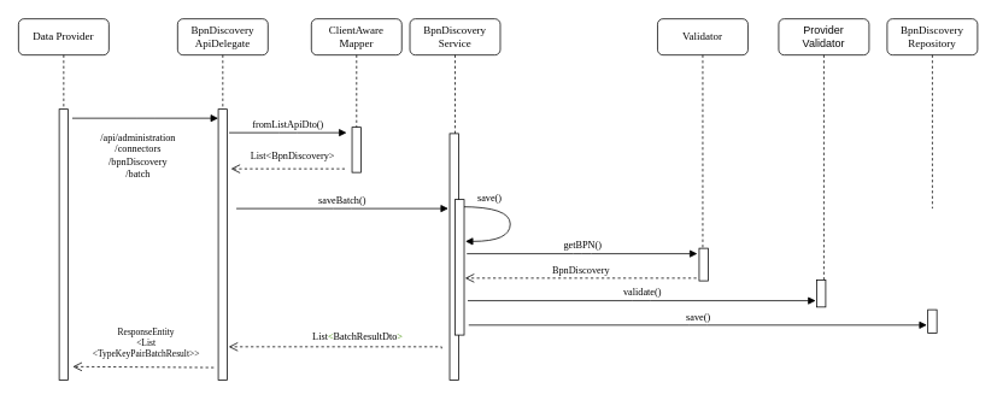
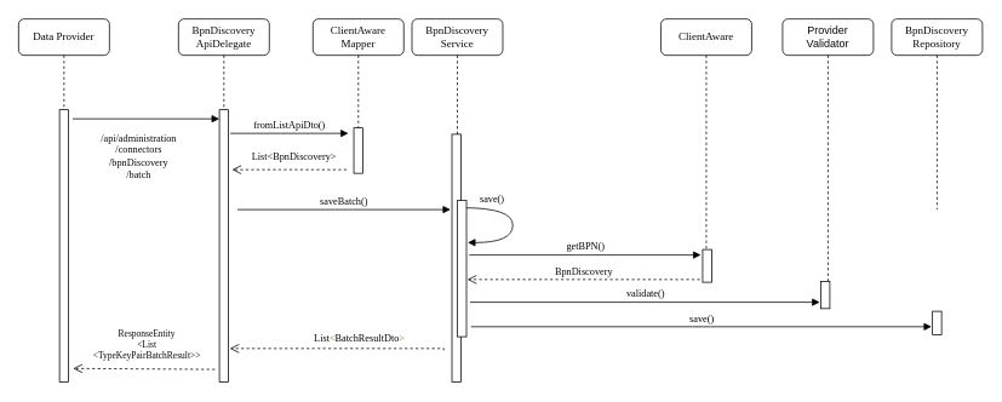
  <mxCell id="0" />
  <mxCell id="1" parent="0" />
  <mxCell id="2" value="&lt;div style=&quot;background-color: rgb(255, 255, 255); color: rgb(8, 8, 8);&quot;&gt;&lt;font face=&quot;Verdana&quot;&gt;BpnDiscovery&lt;/font&gt;&lt;/div&gt;&lt;div style=&quot;background-color: rgb(255, 255, 255); color: rgb(8, 8, 8);&quot;&gt;&lt;font face=&quot;Verdana&quot;&gt;ApiDelegate&lt;/font&gt;&lt;/div&gt;" style="shape=umlLifeline;perimeter=lifelinePerimeter;whiteSpace=wrap;html=1;container=1;collapsible=0;recursiveResize=0;outlineConnect=0;rounded=1;shadow=0;comic=0;labelBackgroundColor=none;strokeWidth=1;fontFamily=Verdana;fontSize=12;align=center;" parent="1" vertex="1"><mxGeometry x="196" y="20" width="100" height="400" as="geometry" /></mxCell>
  <mxCell id="3" value="" style="html=1;points=[];perimeter=orthogonalPerimeter;rounded=0;shadow=0;comic=0;labelBackgroundColor=none;strokeWidth=1;fontFamily=Verdana;fontSize=12;align=center;" parent="2" vertex="1"><mxGeometry x="45" y="100" width="10" height="300" as="geometry" /></mxCell>
  <mxCell id="4" value="&lt;div style=&quot;background-color: rgb(255, 255, 255); color: rgb(8, 8, 8);&quot;&gt;&lt;font face=&quot;Verdana&quot;&gt;BpnDiscovery&lt;/font&gt;&lt;/div&gt;&lt;div style=&quot;background-color: rgb(255, 255, 255); color: rgb(8, 8, 8);&quot;&gt;&lt;font face=&quot;Verdana&quot;&gt;Service&lt;/font&gt;&lt;/div&gt;" style="shape=umlLifeline;perimeter=lifelinePerimeter;whiteSpace=wrap;html=1;container=1;collapsible=0;recursiveResize=0;outlineConnect=0;rounded=1;shadow=0;comic=0;labelBackgroundColor=none;strokeWidth=1;fontFamily=Verdana;fontSize=12;align=center;" parent="1" vertex="1"><mxGeometry x="453" y="20" width="100" height="400" as="geometry" /></mxCell>
  <mxCell id="5" value="" style="html=1;points=[];perimeter=orthogonalPerimeter;rounded=0;shadow=0;comic=0;labelBackgroundColor=none;strokeWidth=1;fontFamily=Verdana;fontSize=12;align=center;" parent="4" vertex="1"><mxGeometry x="44" y="127" width="10" height="273" as="geometry" /></mxCell>
  <mxCell id="6" value="&lt;div style=&quot;background-color: rgb(255, 255, 255); color: rgb(8, 8, 8);&quot;&gt;&lt;font face=&quot;Verdana&quot;&gt;ClientAware&lt;/font&gt;&lt;/div&gt;&lt;div style=&quot;background-color: rgb(255, 255, 255); color: rgb(8, 8, 8);&quot;&gt;&lt;font face=&quot;Verdana&quot;&gt;Mapper&lt;/font&gt;&lt;/div&gt;" style="shape=umlLifeline;perimeter=lifelinePerimeter;whiteSpace=wrap;html=1;container=1;collapsible=0;recursiveResize=0;outlineConnect=0;rounded=1;shadow=0;comic=0;labelBackgroundColor=none;strokeWidth=1;fontFamily=Verdana;fontSize=12;align=center;" parent="1" vertex="1"><mxGeometry x="344" y="20" width="100" height="170" as="geometry" /></mxCell>
  <mxCell id="7" value="&lt;div style=&quot;background-color: rgb(255, 255, 255); color: rgb(8, 8, 8);&quot;&gt;&lt;font face=&quot;Verdana&quot;&gt;BpnDiscovery&lt;/font&gt;&lt;/div&gt;&lt;div style=&quot;background-color: rgb(255, 255, 255); color: rgb(8, 8, 8);&quot;&gt;&lt;font face=&quot;Verdana&quot;&gt;Repository&lt;/font&gt;&lt;/div&gt;" style="shape=umlLifeline;perimeter=lifelinePerimeter;whiteSpace=wrap;html=1;container=1;collapsible=0;recursiveResize=0;outlineConnect=0;rounded=1;shadow=0;comic=0;labelBackgroundColor=none;strokeWidth=1;fontFamily=Verdana;fontSize=12;align=center;" parent="1" vertex="1"><mxGeometry x="981" y="20" width="100" height="210" as="geometry" /></mxCell>
- <mxCell id="8" value="&lt;div style=&quot;background-color: rgb(255, 255, 255); color: rgb(8, 8, 8);&quot;&gt;&lt;font face=&quot;Verdana&quot;&gt;Validator&lt;/font&gt;&lt;/div&gt;" style="shape=umlLifeline;perimeter=lifelinePerimeter;whiteSpace=wrap;html=1;container=1;collapsible=0;recursiveResize=0;outlineConnect=0;rounded=1;shadow=0;comic=0;labelBackgroundColor=none;strokeWidth=1;fontFamily=Verdana;fontSize=12;align=center;" parent="1" vertex="1"><mxGeometry x="727" y="20" width="100" height="260" as="geometry" /></mxCell>
+ <mxCell id="8" value="&lt;div style=&quot;background-color: rgb(255, 255, 255); color: rgb(8, 8, 8);&quot;&gt;&lt;font face=&quot;Verdana&quot;&gt;ClientAware&lt;/font&gt;&lt;/div&gt;" style="shape=umlLifeline;perimeter=lifelinePerimeter;whiteSpace=wrap;html=1;container=1;collapsible=0;recursiveResize=0;outlineConnect=0;rounded=1;shadow=0;comic=0;labelBackgroundColor=none;strokeWidth=1;fontFamily=Verdana;fontSize=12;align=center;" parent="1" vertex="1"><mxGeometry x="727" y="20" width="100" height="260" as="geometry" /></mxCell>
  <mxCell id="9" value="&lt;font face=&quot;Verdana&quot;&gt;Data Provider&lt;/font&gt;" style="shape=umlLifeline;perimeter=lifelinePerimeter;whiteSpace=wrap;html=1;container=1;collapsible=0;recursiveResize=0;outlineConnect=0;rounded=1;shadow=0;comic=0;labelBackgroundColor=none;strokeWidth=1;fontFamily=Verdana;fontSize=12;align=center;" parent="1" vertex="1"><mxGeometry x="20" y="20" width="100" height="400" as="geometry" /></mxCell>
  <mxCell id="10" value="" style="html=1;points=[];perimeter=orthogonalPerimeter;rounded=0;shadow=0;comic=0;labelBackgroundColor=none;strokeWidth=1;fontFamily=Verdana;fontSize=12;align=center;" parent="9" vertex="1"><mxGeometry x="45" y="100" width="10" height="300" as="geometry" /></mxCell>
  <mxCell id="11" value="" style="html=1;points=[];perimeter=orthogonalPerimeter;rounded=0;shadow=0;comic=0;labelBackgroundColor=none;strokeWidth=1;fontFamily=Verdana;fontSize=12;align=center;" parent="1" vertex="1"><mxGeometry x="389" y="140" width="10" height="50" as="geometry" /></mxCell>
  <mxCell id="12" value="&lt;div style=&quot;background-color: rgb(255, 255, 255); color: rgb(8, 8, 8); font-size: 10px;&quot;&gt;&lt;font style=&quot;font-size: 10px;&quot; face=&quot;Verdana&quot;&gt;ResponseEntity&lt;/font&gt;&lt;/div&gt;&lt;div style=&quot;background-color: rgb(255, 255, 255); color: rgb(8, 8, 8); font-size: 10px;&quot;&gt;&lt;font style=&quot;font-size: 10px;&quot; face=&quot;Verdana&quot;&gt;&amp;lt;List&lt;/font&gt;&lt;/div&gt;&lt;div style=&quot;background-color: rgb(255, 255, 255); color: rgb(8, 8, 8); font-size: 10px;&quot;&gt;&lt;font style=&quot;font-size: 10px;&quot; face=&quot;Verdana&quot;&gt;&amp;lt;TypeKeyPairBatchResult&amp;gt;&amp;gt; &lt;/font&gt;&lt;/div&gt;" style="html=1;verticalAlign=bottom;endArrow=open;dashed=1;endSize=8;labelBackgroundColor=none;fontFamily=Verdana;fontSize=11;" parent="1" edge="1"><mxGeometry x="-0.038" y="-6" relative="1" as="geometry"><mxPoint x="80" y="405" as="targetPoint" /><mxPoint x="236" y="406" as="sourcePoint" /><Array as="points" /><mxPoint as="offset" /></mxGeometry></mxCell>
  <mxCell id="13" value="&lt;div style=&quot;background-color: rgb(255, 255, 255); color: rgb(8, 8, 8);&quot;&gt;&lt;font style=&quot;font-size: 11px;&quot; face=&quot;Verdana&quot;&gt;/api/administration&lt;/font&gt;&lt;/div&gt;&lt;div style=&quot;background-color: rgb(255, 255, 255); color: rgb(8, 8, 8);&quot;&gt;&lt;font style=&quot;font-size: 11px;&quot; face=&quot;Verdana&quot;&gt;/connectors&lt;/font&gt;&lt;/div&gt;&lt;div style=&quot;background-color: rgb(255, 255, 255); color: rgb(8, 8, 8);&quot;&gt;&lt;font style=&quot;font-size: 11px;&quot; face=&quot;Verdana&quot;&gt;/bpnDiscovery&lt;/font&gt;&lt;/div&gt;&lt;div style=&quot;background-color: rgb(255, 255, 255); color: rgb(8, 8, 8);&quot;&gt;&lt;font style=&quot;font-size: 11px;&quot; face=&quot;Verdana&quot;&gt;/batch&lt;/font&gt;&lt;/div&gt;" style="html=1;verticalAlign=bottom;endArrow=block;labelBackgroundColor=none;fontFamily=Verdana;fontSize=11;edgeStyle=elbowEdgeStyle;elbow=vertical;" parent="1" edge="1"><mxGeometry x="-0.115" y="-70" relative="1" as="geometry"><mxPoint x="79.5" y="130" as="sourcePoint" /><mxPoint x="241" y="130" as="targetPoint" /><mxPoint x="1" as="offset" /></mxGeometry></mxCell>
  <mxCell id="14" value="&lt;div style=&quot;background-color: rgb(255, 255, 255); color: rgb(8, 8, 8); font-size: 11px;&quot;&gt;&lt;div style=&quot;background-color: rgb(255, 255, 255); color: rgb(8, 8, 8);&quot;&gt;&lt;font style=&quot;font-size: 11px;&quot; face=&quot;Verdana&quot;&gt;fromListApiDto()&lt;/font&gt;&lt;/div&gt;&lt;/div&gt;" style="html=1;verticalAlign=bottom;endArrow=block;entryX=0;entryY=0;labelBackgroundColor=none;fontFamily=Verdana;fontSize=12;edgeStyle=elbowEdgeStyle;elbow=vertical;" parent="1" edge="1"><mxGeometry relative="1" as="geometry"><mxPoint x="253" y="146" as="sourcePoint" /><mxPoint x="383" y="146" as="targetPoint" /></mxGeometry></mxCell>
  <mxCell id="15" value="&lt;div style=&quot;background-color: rgb(255, 255, 255); color: rgb(8, 8, 8); font-size: 11px;&quot;&gt;&lt;font style=&quot;font-size: 11px;&quot; face=&quot;Verdana&quot;&gt;List&amp;lt;BpnDiscovery&amp;gt;&lt;/font&gt;&lt;/div&gt;" style="html=1;verticalAlign=bottom;endArrow=open;dashed=1;endSize=8;labelBackgroundColor=none;fontFamily=Verdana;fontSize=12;edgeStyle=elbowEdgeStyle;elbow=vertical;" parent="1" edge="1"><mxGeometry x="-0.082" y="-6" relative="1" as="geometry"><mxPoint x="255" y="186" as="targetPoint" /><Array as="points" /><mxPoint x="381" y="186" as="sourcePoint" /><mxPoint as="offset" /></mxGeometry></mxCell>
  <mxCell id="16" value="&lt;font style=&quot;font-size: 11px;&quot; face=&quot;Verdana&quot;&gt;getBPN()&lt;/font&gt;" style="html=1;verticalAlign=bottom;endArrow=block;labelBackgroundColor=none;fontFamily=Verdana;fontSize=12;edgeStyle=elbowEdgeStyle;elbow=vertical;" parent="1" edge="1"><mxGeometry x="0.004" relative="1" as="geometry"><mxPoint x="516" y="280" as="sourcePoint" /><mxPoint x="771" y="280" as="targetPoint" /><mxPoint as="offset" /></mxGeometry></mxCell>
  <mxCell id="17" value="&lt;div style=&quot;background-color: rgb(255, 255, 255); color: rgb(8, 8, 8); font-size: 11px;&quot;&gt;&lt;font style=&quot;font-size: 11px;&quot; face=&quot;Verdana&quot;&gt;List&lt;span style=&quot;color:#3f9101;&quot;&gt;&amp;lt;&lt;/span&gt;&lt;span style=&quot;color:#000000;&quot;&gt;BatchResultDto&lt;/span&gt;&lt;span style=&quot;color:#3f9101;&quot;&gt;&amp;gt;&lt;/span&gt;&lt;/font&gt;&lt;/div&gt;" style="html=1;verticalAlign=bottom;endArrow=open;dashed=1;endSize=8;labelBackgroundColor=none;fontFamily=Verdana;fontSize=12;edgeStyle=elbowEdgeStyle;elbow=vertical;rounded=0;" parent="1" edge="1"><mxGeometry x="-0.2" y="-2" relative="1" as="geometry"><mxPoint x="252.5" y="383" as="targetPoint" /><Array as="points"><mxPoint x="380" y="383" /></Array><mxPoint x="488" y="385" as="sourcePoint" /><mxPoint as="offset" /></mxGeometry></mxCell>
  <mxCell id="18" value="" style="html=1;points=[];perimeter=orthogonalPerimeter;rounded=0;shadow=0;comic=0;labelBackgroundColor=none;strokeWidth=1;fontFamily=Verdana;fontSize=12;align=center;" parent="1" vertex="1"><mxGeometry x="773" y="274" width="10" height="36" as="geometry" /></mxCell>
  <mxCell id="19" value="&lt;div style=&quot;background-color: rgb(255, 255, 255); color: rgb(8, 8, 8);&quot;&gt;&lt;font face=&quot;Verdana&quot;&gt;BpnDiscovery&lt;/font&gt;&lt;/div&gt;" style="html=1;verticalAlign=bottom;endArrow=open;dashed=1;endSize=8;labelBackgroundColor=none;fontFamily=Verdana;fontSize=11;exitX=-0.3;exitY=0.917;exitDx=0;exitDy=0;exitPerimeter=0;" parent="1" source="18" edge="1"><mxGeometry relative="1" as="geometry"><mxPoint x="514" y="307" as="targetPoint" /><mxPoint x="764" y="307" as="sourcePoint" /></mxGeometry></mxCell>
  <mxCell id="20" value="&lt;div style=&quot;background-color: rgb(255, 255, 255); color: rgb(8, 8, 8);&quot;&gt;&lt;font face=&quot;Helvetica&quot;&gt;Provider&lt;/font&gt;&lt;/div&gt;&lt;div style=&quot;background-color: rgb(255, 255, 255); color: rgb(8, 8, 8);&quot;&gt;&lt;font face=&quot;Helvetica&quot;&gt;Validator&lt;/font&gt;&lt;/div&gt;" style="shape=umlLifeline;perimeter=lifelinePerimeter;whiteSpace=wrap;html=1;container=1;collapsible=0;recursiveResize=0;outlineConnect=0;rounded=1;shadow=0;comic=0;labelBackgroundColor=none;strokeWidth=1;fontFamily=Verdana;fontSize=12;align=center;" parent="1" vertex="1"><mxGeometry x="861" y="20" width="100" height="290" as="geometry" /></mxCell>
  <mxCell id="21" value="" style="html=1;points=[];perimeter=orthogonalPerimeter;rounded=0;shadow=0;comic=0;labelBackgroundColor=none;strokeColor=#000000;strokeWidth=1;fillColor=#FFFFFF;fontFamily=Verdana;fontSize=12;fontColor=#000000;align=center;" parent="1" vertex="1"><mxGeometry x="1026" y="342" width="10" height="26" as="geometry" /></mxCell>
  <mxCell id="22" value="" style="html=1;points=[];perimeter=orthogonalPerimeter;rounded=0;shadow=0;comic=0;labelBackgroundColor=none;strokeWidth=1;fontFamily=Verdana;fontSize=12;align=center;" parent="1" vertex="1"><mxGeometry x="903" y="309" width="10" height="30" as="geometry" /></mxCell>
  <mxCell id="23" value="&lt;font style=&quot;font-size: 11px;&quot;&gt;save()&lt;/font&gt;" style="html=1;verticalAlign=bottom;endArrow=block;labelBackgroundColor=none;fontFamily=Verdana;fontSize=12;edgeStyle=elbowEdgeStyle;elbow=vertical;" parent="1" edge="1"><mxGeometry x="0.002" relative="1" as="geometry"><mxPoint x="518" y="359" as="sourcePoint" /><mxPoint x="1025" y="359" as="targetPoint" /><mxPoint as="offset" /></mxGeometry></mxCell>
  <mxCell id="24" value="&lt;font style=&quot;font-size: 11px;&quot; face=&quot;Verdana&quot;&gt;saveBatch()&lt;/font&gt;" style="html=1;verticalAlign=bottom;endArrow=block;labelBackgroundColor=none;fontFamily=Verdana;fontSize=11;edgeStyle=elbowEdgeStyle;elbow=vertical;movable=1;resizable=1;rotatable=1;deletable=1;editable=1;locked=0;connectable=1;" parent="1" edge="1"><mxGeometry x="-0.002" relative="1" as="geometry"><mxPoint x="261" y="230" as="sourcePoint" /><mxPoint x="495.5" y="230" as="targetPoint" /><mxPoint as="offset" /></mxGeometry></mxCell>
  <mxCell id="25" value="&lt;div style=&quot;font-size: 11px;&quot;&gt;save()&lt;/div&gt;&lt;div style=&quot;font-size: 11px;&quot;&gt;&lt;br style=&quot;font-size: 11px;&quot;&gt;&lt;/div&gt;" style="html=1;verticalAlign=bottom;endArrow=block;labelBackgroundColor=none;fontFamily=Verdana;fontSize=11;elbow=vertical;edgeStyle=orthogonalEdgeStyle;curved=1;entryX=1;entryY=0.286;entryPerimeter=0;exitX=1.038;exitY=0.345;exitPerimeter=0;" parent="1" edge="1"><mxGeometry x="-0.556" y="-12" relative="1" as="geometry"><mxPoint x="509.333" y="228" as="sourcePoint" /><mxPoint x="514.333" y="266.333" as="targetPoint" /><Array as="points"><mxPoint x="564" y="228" /><mxPoint x="564" y="266" /></Array><mxPoint as="offset" /></mxGeometry></mxCell>
  <mxCell id="26" value="" style="html=1;points=[];perimeter=orthogonalPerimeter;rounded=0;shadow=0;comic=0;labelBackgroundColor=none;strokeWidth=1;fontFamily=Verdana;fontSize=12;align=center;" parent="1" vertex="1"><mxGeometry x="503" y="220" width="10" height="150" as="geometry" /></mxCell>
  <mxCell id="27" value="&lt;font style=&quot;font-size: 11px;&quot; face=&quot;Verdana&quot;&gt;validate()&lt;/font&gt;" style="html=1;verticalAlign=bottom;endArrow=block;labelBackgroundColor=none;fontFamily=Verdana;fontSize=12;edgeStyle=elbowEdgeStyle;elbow=vertical;" parent="1" edge="1"><mxGeometry x="0.002" relative="1" as="geometry"><mxPoint x="517" y="332" as="sourcePoint" /><mxPoint x="902" y="332" as="targetPoint" /><mxPoint as="offset" /></mxGeometry></mxCell>
